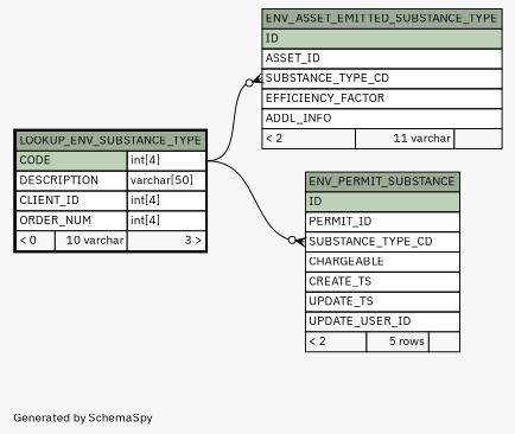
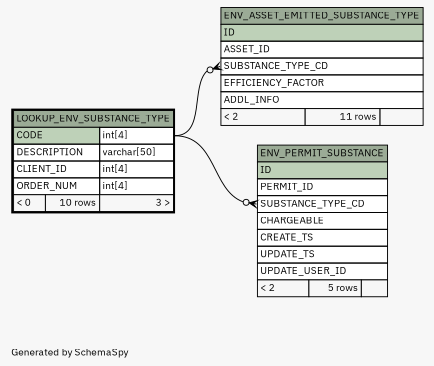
  digraph {
    bgcolor="#f7f7f7"
    fontname="IBM Plex Sans"
    fontsize=11
    label="\nGenerated by SchemaSpy"
    labeljust=l
    nodesep=0.18
    rankdir=RL
    ranksep=0.46
    node [fontname="IBM Plex Sans" fontsize=11 shape=plaintext]
    edge [arrowhead=none arrowsize=0.8 arrowtail=crowodot dir=back fontname="IBM Plex Sans" headport="CODE.type:e" tailport="SUBSTANCE_TYPE_CD:w"]
-   n1 [label=<     <TABLE BORDER="0" CELLBORDER="1" CELLSPACING="0" BGCOLOR="#ffffff">       <TR><TD COLSPAN="3" BGCOLOR="#9bab96" ALIGN="CENTER">ENV_ASSET_EMITTED_SUBSTANCE_TYPE</TD></TR>       <TR><TD PORT="ID" COLSPAN="3" BGCOLOR="#bed1b8" ALIGN="LEFT">ID</TD></TR>       <TR><TD PORT="ASSET_ID" COLSPAN="3" ALIGN="LEFT">ASSET_ID</TD></TR>       <TR><TD PORT="SUBSTANCE_TYPE_CD" COLSPAN="3" ALIGN="LEFT">SUBSTANCE_TYPE_CD</TD></TR>       <TR><TD PORT="EFFICIENCY_FACTOR" COLSPAN="3" ALIGN="LEFT">EFFICIENCY_FACTOR</TD></TR>       <TR><TD PORT="ADDL_INFO" COLSPAN="3" ALIGN="LEFT">ADDL_INFO</TD></TR>       <TR><TD ALIGN="LEFT" BGCOLOR="#f7f7f7">&lt; 2</TD><TD ALIGN="RIGHT" BGCOLOR="#f7f7f7">11 varchar</TD><TD ALIGN="RIGHT" BGCOLOR="#f7f7f7">  </TD></TR>     </TABLE>>]
-   n2 [label=<     <TABLE BORDER="2" CELLBORDER="1" CELLSPACING="0" BGCOLOR="#ffffff">       <TR><TD COLSPAN="3" BGCOLOR="#9bab96" ALIGN="CENTER">LOOKUP_ENV_SUBSTANCE_TYPE</TD></TR>       <TR><TD PORT="CODE" COLSPAN="2" BGCOLOR="#bed1b8" ALIGN="LEFT">CODE</TD><TD PORT="CODE.type" ALIGN="LEFT">int[4]</TD></TR>       <TR><TD PORT="DESCRIPTION" COLSPAN="2" ALIGN="LEFT">DESCRIPTION</TD><TD PORT="DESCRIPTION.type" ALIGN="LEFT">varchar[50]</TD></TR>       <TR><TD PORT="CLIENT_ID" COLSPAN="2" ALIGN="LEFT">CLIENT_ID</TD><TD PORT="CLIENT_ID.type" ALIGN="LEFT">int[4]</TD></TR>       <TR><TD PORT="ORDER_NUM" COLSPAN="2" ALIGN="LEFT">ORDER_NUM</TD><TD PORT="ORDER_NUM.type" ALIGN="LEFT">int[4]</TD></TR>       <TR><TD ALIGN="LEFT" BGCOLOR="#f7f7f7">&lt; 0</TD><TD ALIGN="RIGHT" BGCOLOR="#f7f7f7">10 varchar</TD><TD ALIGN="RIGHT" BGCOLOR="#f7f7f7">3 &gt;</TD></TR>     </TABLE>>]
+   n1 [label=<     <TABLE BORDER="0" CELLBORDER="1" CELLSPACING="0" BGCOLOR="#ffffff">       <TR><TD COLSPAN="3" BGCOLOR="#9bab96" ALIGN="CENTER">ENV_ASSET_EMITTED_SUBSTANCE_TYPE</TD></TR>       <TR><TD PORT="ID" COLSPAN="3" BGCOLOR="#bed1b8" ALIGN="LEFT">ID</TD></TR>       <TR><TD PORT="ASSET_ID" COLSPAN="3" ALIGN="LEFT">ASSET_ID</TD></TR>       <TR><TD PORT="SUBSTANCE_TYPE_CD" COLSPAN="3" ALIGN="LEFT">SUBSTANCE_TYPE_CD</TD></TR>       <TR><TD PORT="EFFICIENCY_FACTOR" COLSPAN="3" ALIGN="LEFT">EFFICIENCY_FACTOR</TD></TR>       <TR><TD PORT="ADDL_INFO" COLSPAN="3" ALIGN="LEFT">ADDL_INFO</TD></TR>       <TR><TD ALIGN="LEFT" BGCOLOR="#f7f7f7">&lt; 2</TD><TD ALIGN="RIGHT" BGCOLOR="#f7f7f7">11 rows</TD><TD ALIGN="RIGHT" BGCOLOR="#f7f7f7">  </TD></TR>     </TABLE>>]
+   n2 [label=<     <TABLE BORDER="2" CELLBORDER="1" CELLSPACING="0" BGCOLOR="#ffffff">       <TR><TD COLSPAN="3" BGCOLOR="#9bab96" ALIGN="CENTER">LOOKUP_ENV_SUBSTANCE_TYPE</TD></TR>       <TR><TD PORT="CODE" COLSPAN="2" BGCOLOR="#bed1b8" ALIGN="LEFT">CODE</TD><TD PORT="CODE.type" ALIGN="LEFT">int[4]</TD></TR>       <TR><TD PORT="DESCRIPTION" COLSPAN="2" ALIGN="LEFT">DESCRIPTION</TD><TD PORT="DESCRIPTION.type" ALIGN="LEFT">varchar[50]</TD></TR>       <TR><TD PORT="CLIENT_ID" COLSPAN="2" ALIGN="LEFT">CLIENT_ID</TD><TD PORT="CLIENT_ID.type" ALIGN="LEFT">int[4]</TD></TR>       <TR><TD PORT="ORDER_NUM" COLSPAN="2" ALIGN="LEFT">ORDER_NUM</TD><TD PORT="ORDER_NUM.type" ALIGN="LEFT">int[4]</TD></TR>       <TR><TD ALIGN="LEFT" BGCOLOR="#f7f7f7">&lt; 0</TD><TD ALIGN="RIGHT" BGCOLOR="#f7f7f7">10 rows</TD><TD ALIGN="RIGHT" BGCOLOR="#f7f7f7">3 &gt;</TD></TR>     </TABLE>>]
    n3 [label=<     <TABLE BORDER="0" CELLBORDER="1" CELLSPACING="0" BGCOLOR="#ffffff">       <TR><TD COLSPAN="3" BGCOLOR="#9bab96" ALIGN="CENTER">ENV_PERMIT_SUBSTANCE</TD></TR>       <TR><TD PORT="ID" COLSPAN="3" BGCOLOR="#bed1b8" ALIGN="LEFT">ID</TD></TR>       <TR><TD PORT="PERMIT_ID" COLSPAN="3" ALIGN="LEFT">PERMIT_ID</TD></TR>       <TR><TD PORT="SUBSTANCE_TYPE_CD" COLSPAN="3" ALIGN="LEFT">SUBSTANCE_TYPE_CD</TD></TR>       <TR><TD PORT="CHARGEABLE" COLSPAN="3" ALIGN="LEFT">CHARGEABLE</TD></TR>       <TR><TD PORT="CREATE_TS" COLSPAN="3" ALIGN="LEFT">CREATE_TS</TD></TR>       <TR><TD PORT="UPDATE_TS" COLSPAN="3" ALIGN="LEFT">UPDATE_TS</TD></TR>       <TR><TD PORT="UPDATE_USER_ID" COLSPAN="3" ALIGN="LEFT">UPDATE_USER_ID</TD></TR>       <TR><TD ALIGN="LEFT" BGCOLOR="#f7f7f7">&lt; 2</TD><TD ALIGN="RIGHT" BGCOLOR="#f7f7f7">5 rows</TD><TD ALIGN="RIGHT" BGCOLOR="#f7f7f7">  </TD></TR>     </TABLE>>]
    n1 -> n2
    n3 -> n2
  }
